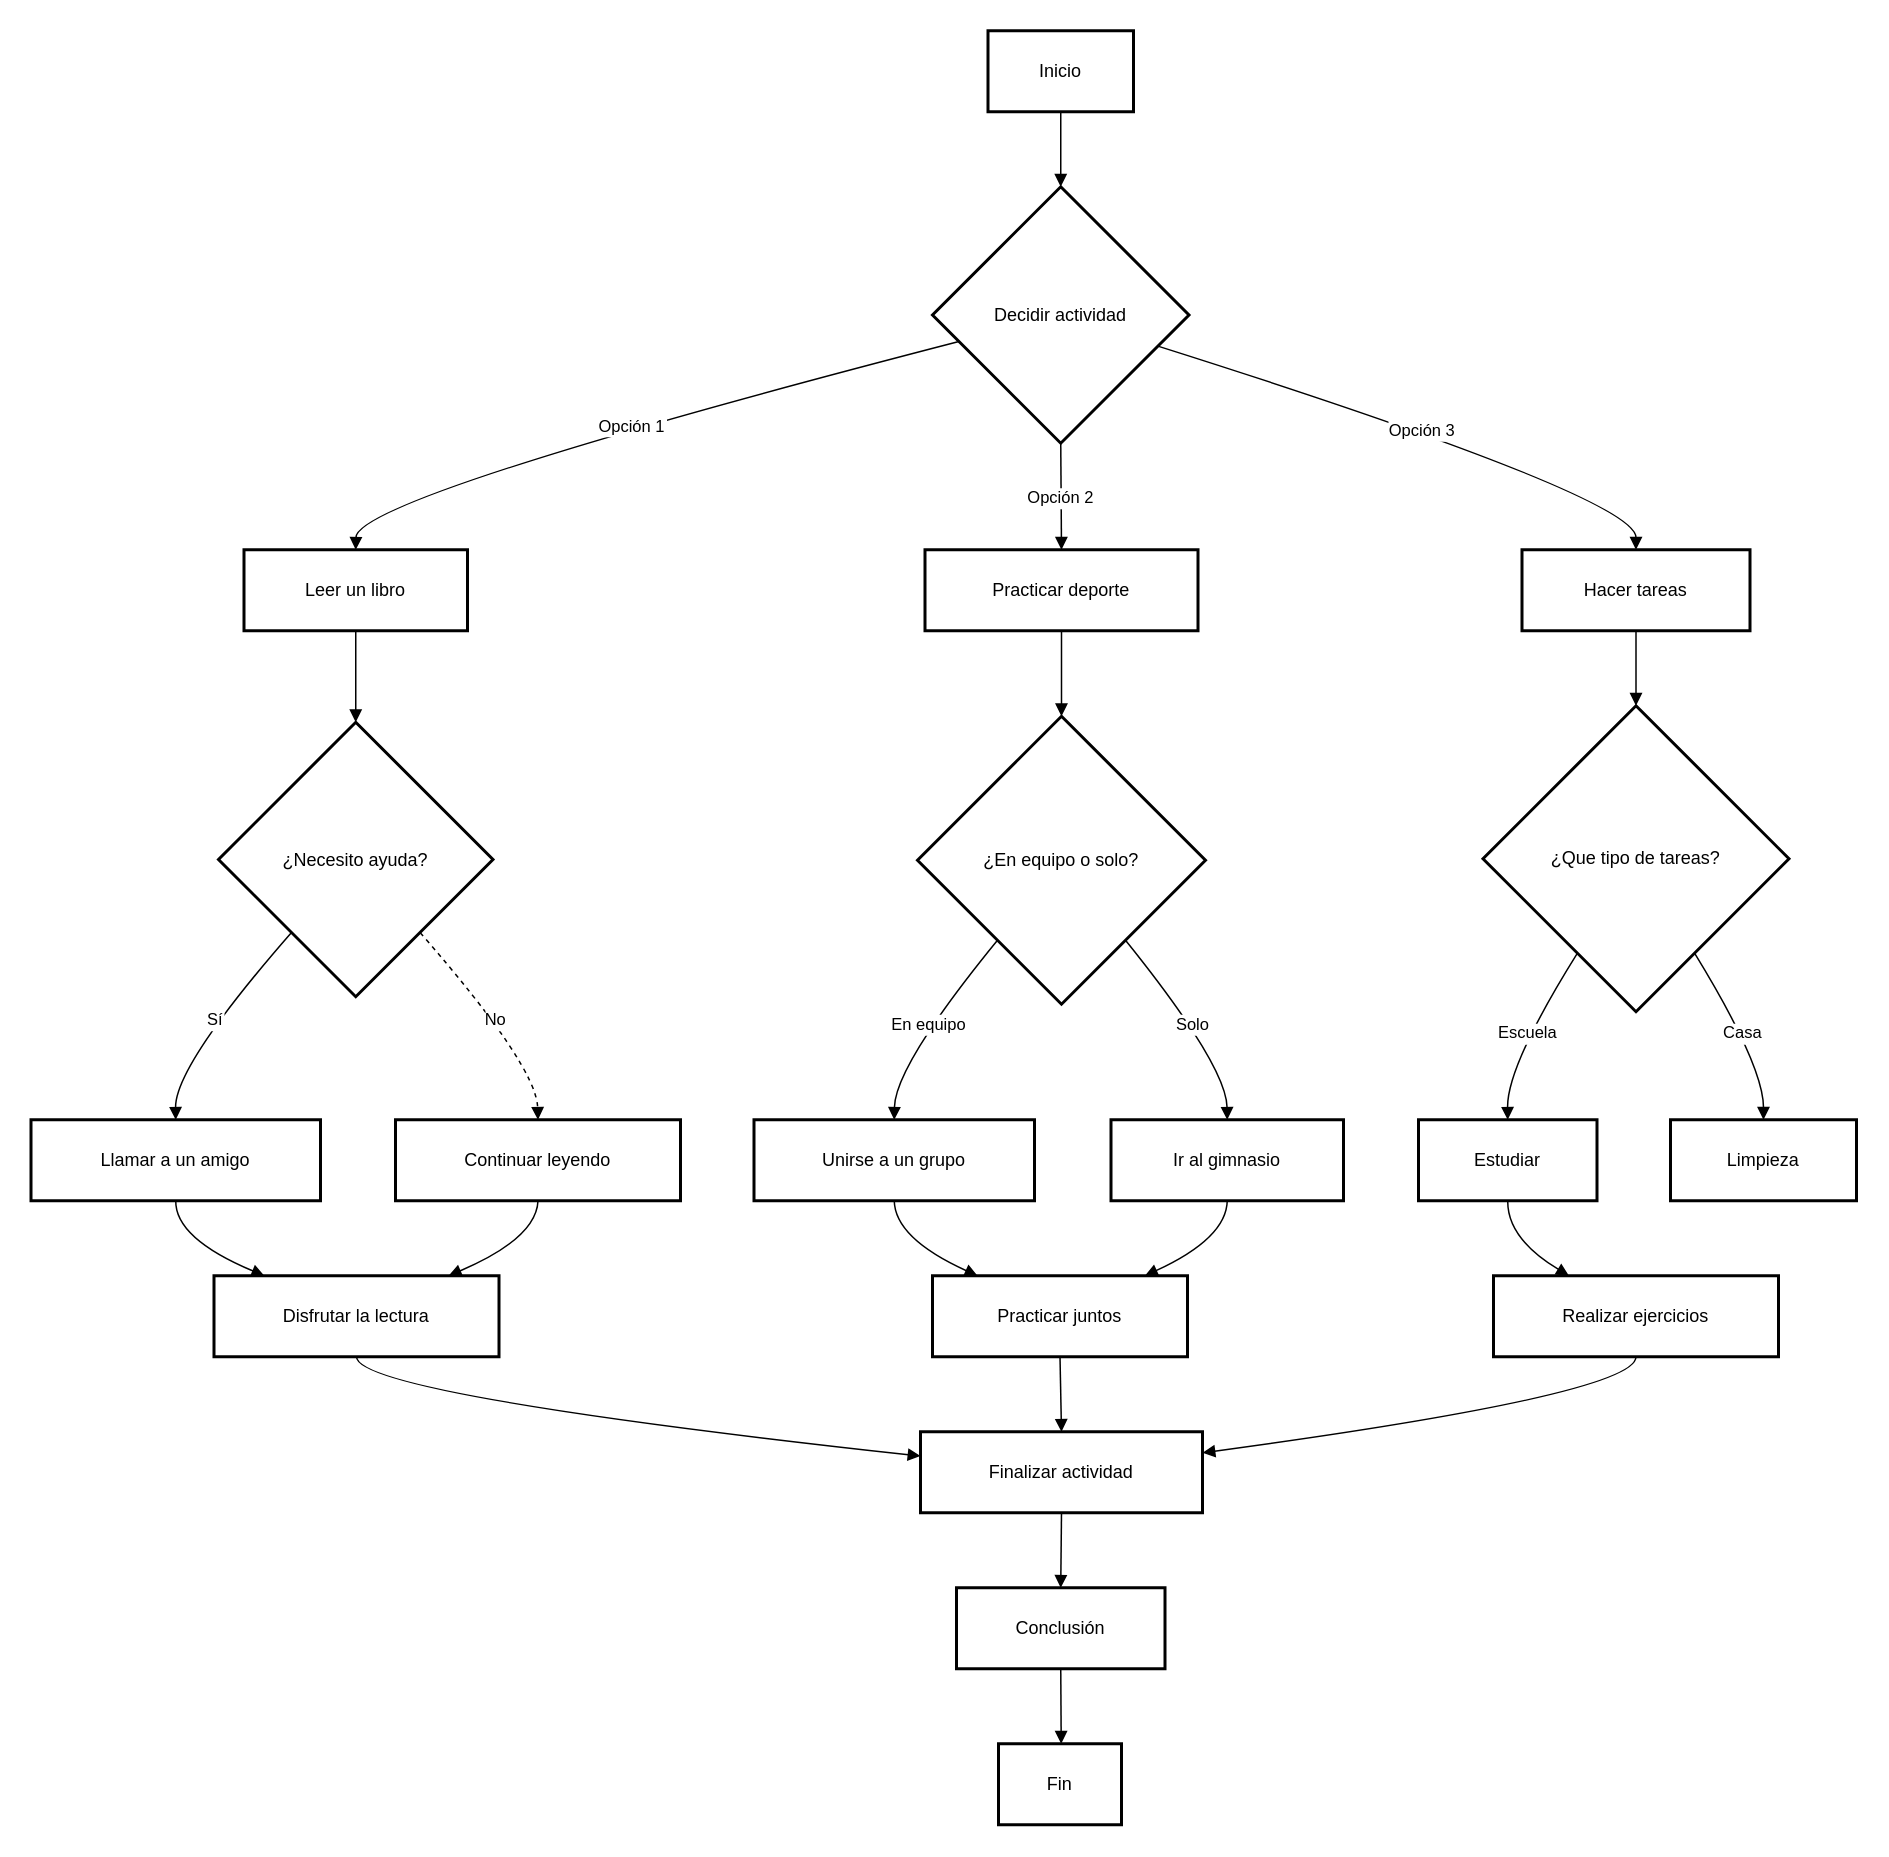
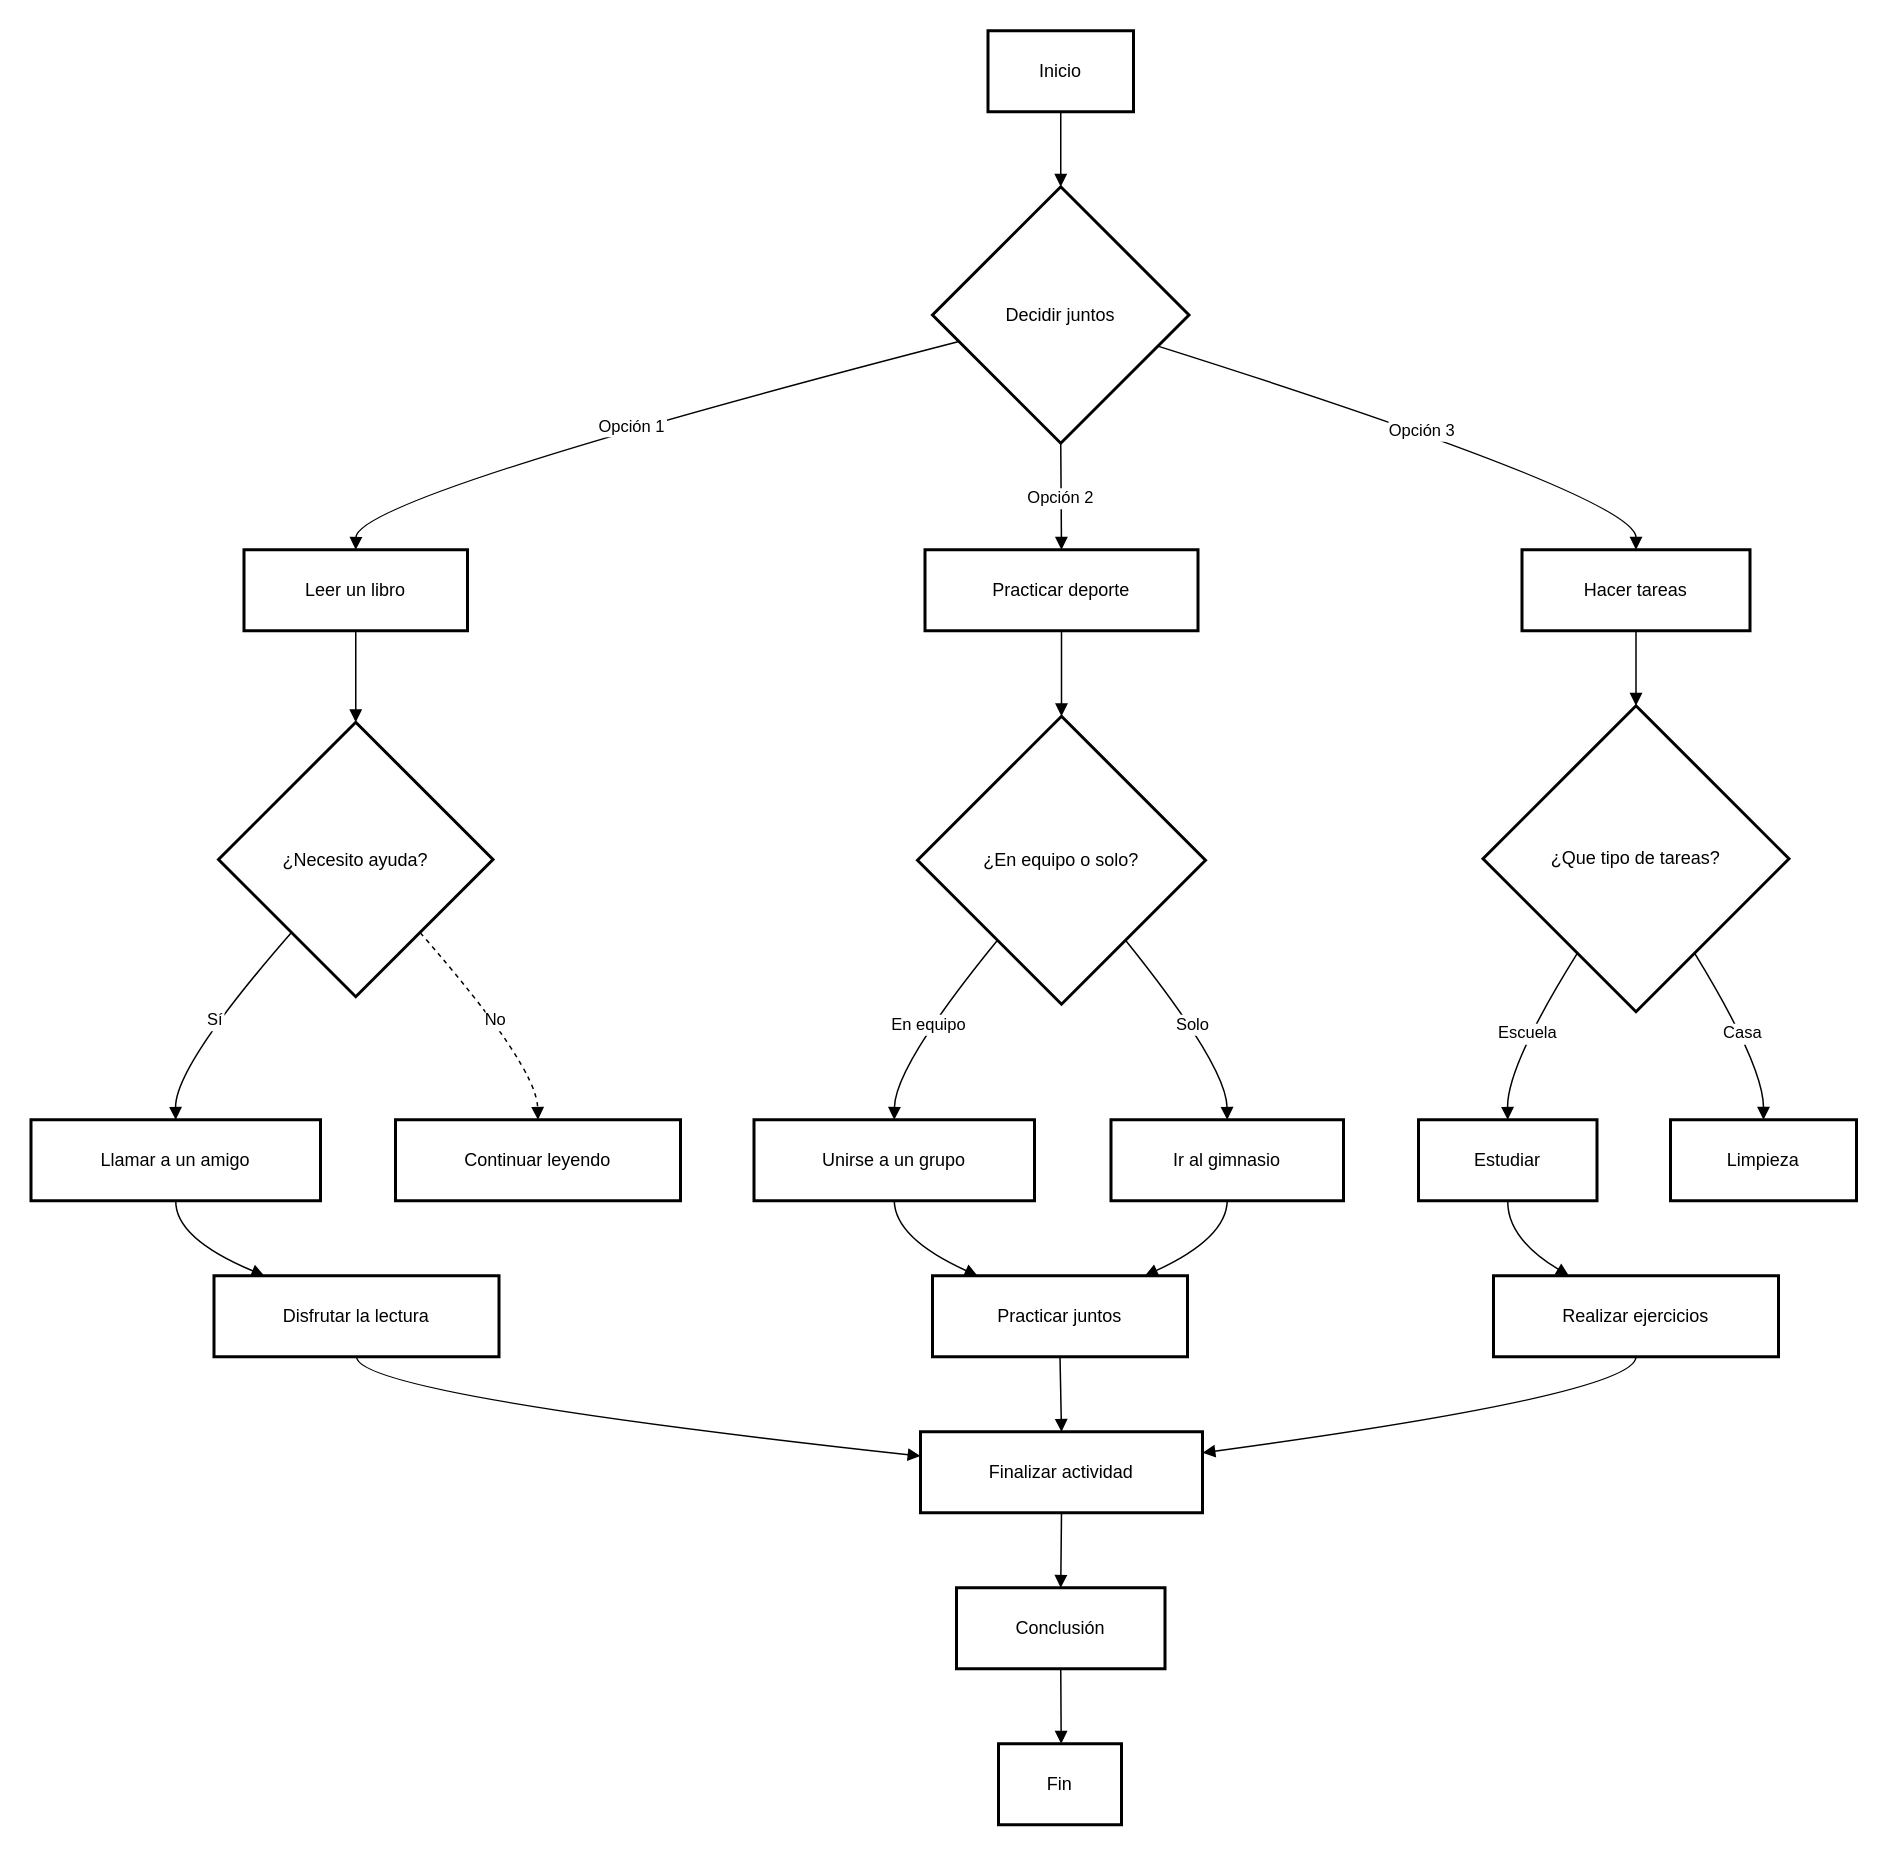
  <mxCell id="0" />
  <mxCell id="1" parent="0" />
  <mxCell id="2" value="Inicio" style="whiteSpace=wrap;strokeWidth=2;" vertex="1" parent="1"><mxGeometry x="658" y="20" width="97" height="54" as="geometry" /></mxCell>
- <mxCell id="3" value="Decidir actividad" style="rhombus;strokeWidth=2;whiteSpace=wrap;" vertex="1" parent="1"><mxGeometry x="621" y="124" width="171" height="171" as="geometry" /></mxCell>
+ <mxCell id="3" value="Decidir juntos" style="rhombus;strokeWidth=2;whiteSpace=wrap;" vertex="1" parent="1"><mxGeometry x="621" y="124" width="171" height="171" as="geometry" /></mxCell>
  <mxCell id="4" value="Leer un libro" style="whiteSpace=wrap;strokeWidth=2;" vertex="1" parent="1"><mxGeometry x="162" y="366" width="149" height="54" as="geometry" /></mxCell>
  <mxCell id="5" value="Practicar deporte" style="whiteSpace=wrap;strokeWidth=2;" vertex="1" parent="1"><mxGeometry x="616" y="366" width="182" height="54" as="geometry" /></mxCell>
  <mxCell id="6" value="Hacer tareas" style="whiteSpace=wrap;strokeWidth=2;" vertex="1" parent="1"><mxGeometry x="1014" y="366" width="152" height="54" as="geometry" /></mxCell>
  <mxCell id="7" value="¿Necesito ayuda?" style="rhombus;strokeWidth=2;whiteSpace=wrap;" vertex="1" parent="1"><mxGeometry x="145" y="481" width="183" height="183" as="geometry" /></mxCell>
  <mxCell id="8" value="Llamar a un amigo" style="whiteSpace=wrap;strokeWidth=2;" vertex="1" parent="1"><mxGeometry x="20" y="746" width="193" height="54" as="geometry" /></mxCell>
  <mxCell id="9" value="Continuar leyendo" style="whiteSpace=wrap;strokeWidth=2;" vertex="1" parent="1"><mxGeometry x="263" y="746" width="190" height="54" as="geometry" /></mxCell>
  <mxCell id="10" value="¿En equipo o solo?" style="rhombus;strokeWidth=2;whiteSpace=wrap;" vertex="1" parent="1"><mxGeometry x="611" y="477" width="192" height="192" as="geometry" /></mxCell>
  <mxCell id="11" value="Unirse a un grupo" style="whiteSpace=wrap;strokeWidth=2;" vertex="1" parent="1"><mxGeometry x="502" y="746" width="187" height="54" as="geometry" /></mxCell>
  <mxCell id="12" value="Ir al gimnasio" style="whiteSpace=wrap;strokeWidth=2;" vertex="1" parent="1"><mxGeometry x="740" y="746" width="155" height="54" as="geometry" /></mxCell>
  <mxCell id="13" value="¿Que tipo de tareas?" style="rhombus;strokeWidth=2;whiteSpace=wrap;" vertex="1" parent="1"><mxGeometry x="988" y="470" width="204" height="204" as="geometry" /></mxCell>
  <mxCell id="14" value="Estudiar" style="whiteSpace=wrap;strokeWidth=2;" vertex="1" parent="1"><mxGeometry x="945" y="746" width="119" height="54" as="geometry" /></mxCell>
  <mxCell id="15" value="Limpieza" style="whiteSpace=wrap;strokeWidth=2;" vertex="1" parent="1"><mxGeometry x="1113" y="746" width="124" height="54" as="geometry" /></mxCell>
  <mxCell id="16" value="Disfrutar la lectura" style="whiteSpace=wrap;strokeWidth=2;" vertex="1" parent="1"><mxGeometry x="142" y="850" width="190" height="54" as="geometry" /></mxCell>
  <mxCell id="17" value="Practicar juntos" style="whiteSpace=wrap;strokeWidth=2;" vertex="1" parent="1"><mxGeometry x="621" y="850" width="170" height="54" as="geometry" /></mxCell>
  <mxCell id="18" value="Realizar ejercicios" style="whiteSpace=wrap;strokeWidth=2;" vertex="1" parent="1"><mxGeometry x="995" y="850" width="190" height="54" as="geometry" /></mxCell>
  <mxCell id="19" value="Finalizar actividad" style="whiteSpace=wrap;strokeWidth=2;" vertex="1" parent="1"><mxGeometry x="613" y="954" width="188" height="54" as="geometry" /></mxCell>
  <mxCell id="20" value="Conclusión" style="whiteSpace=wrap;strokeWidth=2;" vertex="1" parent="1"><mxGeometry x="637" y="1058" width="139" height="54" as="geometry" /></mxCell>
  <mxCell id="21" value="Fin" style="whiteSpace=wrap;strokeWidth=2;" vertex="1" parent="1"><mxGeometry x="665" y="1162" width="82" height="54" as="geometry" /></mxCell>
  <mxCell id="22" value="" style="curved=1;startArrow=none;endArrow=block;exitX=0.5;exitY=1;entryX=0.5;entryY=0;" edge="1" parent="1" source="2" target="3"><mxGeometry relative="1" as="geometry"><Array as="points" /></mxGeometry></mxCell>
  <mxCell id="23" value="Opción 1" style="curved=1;startArrow=none;endArrow=block;exitX=0;exitY=0.63;entryX=0.5;entryY=0.01;" edge="1" parent="1" source="3" target="4"><mxGeometry relative="1" as="geometry"><Array as="points"><mxPoint x="237" y="331" /></Array></mxGeometry></mxCell>
  <mxCell id="24" value="Opción 2" style="curved=1;startArrow=none;endArrow=block;exitX=0.5;exitY=1;entryX=0.5;entryY=0.01;" edge="1" parent="1" source="3" target="5"><mxGeometry relative="1" as="geometry"><Array as="points" /></mxGeometry></mxCell>
  <mxCell id="25" value="Opción 3" style="curved=1;startArrow=none;endArrow=block;exitX=1;exitY=0.66;entryX=0.5;entryY=0.01;" edge="1" parent="1" source="3" target="6"><mxGeometry relative="1" as="geometry"><Array as="points"><mxPoint x="1090" y="331" /></Array></mxGeometry></mxCell>
  <mxCell id="26" value="" style="curved=1;startArrow=none;endArrow=block;exitX=0.5;exitY=1.01;entryX=0.5;entryY=0;" edge="1" parent="1" source="4" target="7"><mxGeometry relative="1" as="geometry"><Array as="points" /></mxGeometry></mxCell>
  <mxCell id="27" value="Sí" style="curved=1;startArrow=none;endArrow=block;exitX=0.06;exitY=1;entryX=0.5;entryY=-0.01;" edge="1" parent="1" source="7" target="8"><mxGeometry relative="1" as="geometry"><Array as="points"><mxPoint x="116" y="710" /></Array></mxGeometry></mxCell>
  <mxCell id="28" value="No" style="curved=1;startArrow=none;endArrow=block;exitX=0.94;exitY=1;entryX=0.5;entryY=-0.01;dashed=1;" edge="1" parent="1" source="7" target="9"><mxGeometry relative="1" as="geometry"><Array as="points"><mxPoint x="357" y="710" /></Array></mxGeometry></mxCell>
  <mxCell id="29" value="" style="curved=1;startArrow=none;endArrow=block;exitX=0.5;exitY=1.01;entryX=0.5;entryY=0;" edge="1" parent="1" source="5" target="10"><mxGeometry relative="1" as="geometry"><Array as="points" /></mxGeometry></mxCell>
  <mxCell id="30" value="En equipo" style="curved=1;startArrow=none;endArrow=block;exitX=0.1;exitY=1;entryX=0.5;entryY=-0.01;" edge="1" parent="1" source="10" target="11"><mxGeometry relative="1" as="geometry"><Array as="points"><mxPoint x="596" y="710" /></Array></mxGeometry></mxCell>
  <mxCell id="31" value="Solo" style="curved=1;startArrow=none;endArrow=block;exitX=0.9;exitY=1;entryX=0.5;entryY=-0.01;" edge="1" parent="1" source="10" target="12"><mxGeometry relative="1" as="geometry"><Array as="points"><mxPoint x="817" y="710" /></Array></mxGeometry></mxCell>
  <mxCell id="32" value="" style="curved=1;startArrow=none;endArrow=block;exitX=0.5;exitY=1.01;entryX=0.5;entryY=0;" edge="1" parent="1" source="6" target="13"><mxGeometry relative="1" as="geometry"><Array as="points" /></mxGeometry></mxCell>
  <mxCell id="33" value="Escuela" style="curved=1;startArrow=none;endArrow=block;exitX=0.19;exitY=1;entryX=0.5;entryY=-0.01;" edge="1" parent="1" source="13" target="14"><mxGeometry relative="1" as="geometry"><Array as="points"><mxPoint x="1004" y="710" /></Array></mxGeometry></mxCell>
  <mxCell id="34" value="Casa" style="curved=1;startArrow=none;endArrow=block;exitX=0.81;exitY=1;entryX=0.5;entryY=-0.01;" edge="1" parent="1" source="13" target="15"><mxGeometry relative="1" as="geometry"><Array as="points"><mxPoint x="1175" y="710" /></Array></mxGeometry></mxCell>
  <mxCell id="35" value="" style="curved=1;startArrow=none;endArrow=block;exitX=0.5;exitY=0.99;entryX=0.17;entryY=-0.01;" edge="1" parent="1" source="8" target="16"><mxGeometry relative="1" as="geometry"><Array as="points"><mxPoint x="116" y="825" /></Array></mxGeometry></mxCell>
- <mxCell id="36" value="" style="curved=1;startArrow=none;endArrow=block;exitX=0.5;exitY=0.99;entryX=0.83;entryY=-0.01;" edge="1" parent="1" source="9" target="16"><mxGeometry relative="1" as="geometry"><Array as="points"><mxPoint x="357" y="825" /></Array></mxGeometry></mxCell>
  <mxCell id="37" value="" style="curved=1;startArrow=none;endArrow=block;exitX=0.5;exitY=0.99;entryX=0.17;entryY=-0.01;" edge="1" parent="1" source="11" target="17"><mxGeometry relative="1" as="geometry"><Array as="points"><mxPoint x="596" y="825" /></Array></mxGeometry></mxCell>
  <mxCell id="38" value="" style="curved=1;startArrow=none;endArrow=block;exitX=0.5;exitY=0.99;entryX=0.84;entryY=-0.01;" edge="1" parent="1" source="12" target="17"><mxGeometry relative="1" as="geometry"><Array as="points"><mxPoint x="817" y="825" /></Array></mxGeometry></mxCell>
  <mxCell id="39" value="" style="curved=1;startArrow=none;endArrow=block;exitX=0.5;exitY=0.99;entryX=0.26;entryY=-0.01;" edge="1" parent="1" source="14" target="18"><mxGeometry relative="1" as="geometry"><Array as="points"><mxPoint x="1004" y="825" /></Array></mxGeometry></mxCell>
  <mxCell id="40" value="" style="curved=1;startArrow=none;endArrow=block;exitX=0.5;exitY=0.99;entryX=0;entryY=0.3;" edge="1" parent="1" source="16" target="19"><mxGeometry relative="1" as="geometry"><Array as="points"><mxPoint x="237" y="929" /></Array></mxGeometry></mxCell>
  <mxCell id="41" value="" style="curved=1;startArrow=none;endArrow=block;exitX=0.5;exitY=0.99;entryX=0.5;entryY=-0.01;" edge="1" parent="1" source="17" target="19"><mxGeometry relative="1" as="geometry"><Array as="points" /></mxGeometry></mxCell>
  <mxCell id="42" value="" style="curved=1;startArrow=none;endArrow=block;exitX=0.5;exitY=0.99;entryX=1;entryY=0.26;" edge="1" parent="1" source="18" target="19"><mxGeometry relative="1" as="geometry"><Array as="points"><mxPoint x="1090" y="929" /></Array></mxGeometry></mxCell>
  <mxCell id="43" value="" style="curved=1;startArrow=none;endArrow=block;exitX=0.5;exitY=0.99;entryX=0.5;entryY=-0.01;" edge="1" parent="1" source="19" target="20"><mxGeometry relative="1" as="geometry"><Array as="points" /></mxGeometry></mxCell>
  <mxCell id="44" value="" style="curved=1;startArrow=none;endArrow=block;exitX=0.5;exitY=0.99;entryX=0.51;entryY=-0.01;" edge="1" parent="1" source="20" target="21"><mxGeometry relative="1" as="geometry"><Array as="points" /></mxGeometry></mxCell>
